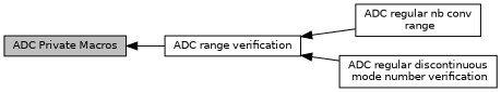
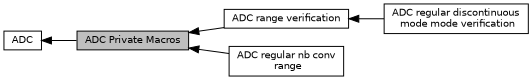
  digraph {
    rankdir=LR
    node [color=black fillcolor=white fontname=Helvetica fontsize=10 shape=box style=filled]
    edge [dir=back fontname=Helvetica fontsize=10 labelfontname=Helvetica labelfontsize=10 shape=plaintext style=solid]
    n1 [fillcolor=grey75 fontcolor=black height=0.2 label="ADC Private Macros" width=0.4]
    n2 [height=0.2 label="ADC range verification" width=0.4]
    n3 [height=0.2 label="ADC regular nb conv\l range" width=0.4]
-   n4 [height=0.2 label="ADC regular discontinuous\l mode number verification" width=0.4]
+   n4 [height=0.2 label="ADC regular discontinuous\l mode mode verification" width=0.4]
+   n5 [height=0.2 label=ADC width=0.4]
    n1 -> n2
-   n2 -> n3
+   n1 -> n3
    n2 -> n4
+   n5 -> n1
  }
